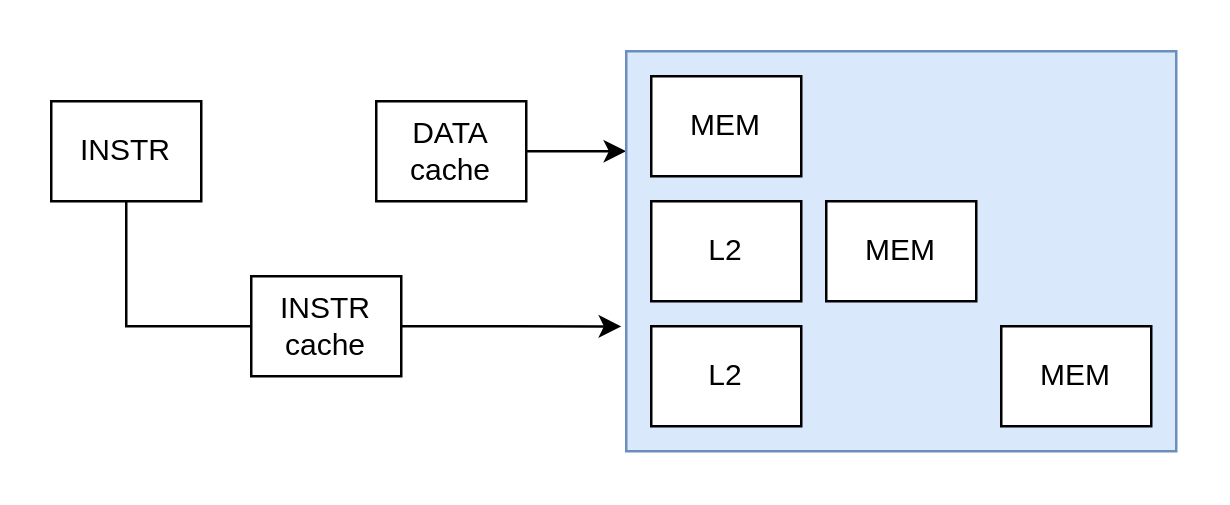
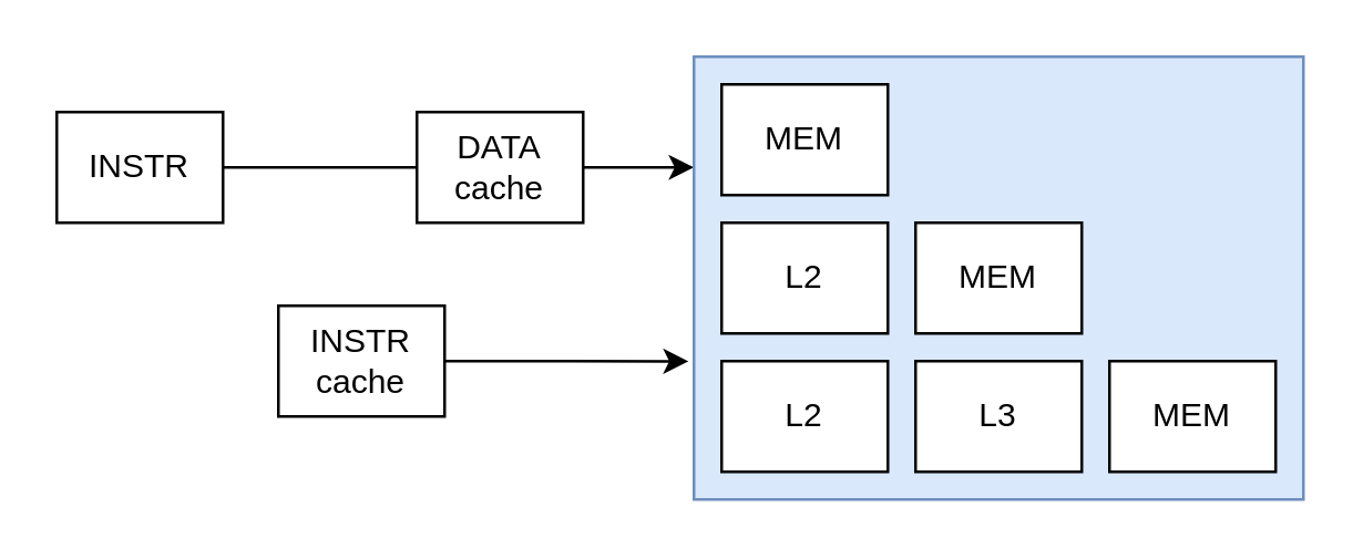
  <mxCell id="0" />
  <mxCell id="1" parent="0" />
- <mxCell id="3" style="edgeStyle=orthogonalEdgeStyle;rounded=0;orthogonalLoop=1;jettySize=auto;html=1;exitX=0.5;exitY=1;exitDx=0;exitDy=0;entryX=0;entryY=0.5;entryDx=0;entryDy=0;endArrow=none;endFill=0;" edge="1" parent="1" source="4" target="8"><mxGeometry relative="1" as="geometry" /></mxCell>
+ <mxCell id="2" style="edgeStyle=orthogonalEdgeStyle;rounded=0;orthogonalLoop=1;jettySize=auto;html=1;exitX=1;exitY=0.5;exitDx=0;exitDy=0;entryX=0;entryY=0.5;entryDx=0;entryDy=0;endArrow=none;endFill=0;" edge="1" parent="1" source="4" target="6"><mxGeometry relative="1" as="geometry" /></mxCell>
  <mxCell id="4" value="INSTR" style="rounded=0;whiteSpace=wrap;html=1;" vertex="1" parent="1"><mxGeometry x="20" y="40" width="60" height="40" as="geometry" /></mxCell>
  <mxCell id="5" style="edgeStyle=orthogonalEdgeStyle;rounded=0;orthogonalLoop=1;jettySize=auto;html=1;exitX=1;exitY=0.5;exitDx=0;exitDy=0;entryX=0;entryY=0.25;entryDx=0;entryDy=0;" edge="1" parent="1" source="6" target="9"><mxGeometry relative="1" as="geometry" /></mxCell>
  <mxCell id="6" value="&lt;div&gt;DATA&lt;/div&gt;&lt;div&gt;cache&lt;br&gt;&lt;/div&gt;" style="rounded=0;whiteSpace=wrap;html=1;" vertex="1" parent="1"><mxGeometry x="150" y="40" width="60" height="40" as="geometry" /></mxCell>
  <mxCell id="7" style="edgeStyle=orthogonalEdgeStyle;rounded=0;orthogonalLoop=1;jettySize=auto;html=1;exitX=1;exitY=0.5;exitDx=0;exitDy=0;entryX=-0.009;entryY=0.688;entryDx=0;entryDy=0;entryPerimeter=0;" edge="1" parent="1" source="8" target="9"><mxGeometry relative="1" as="geometry" /></mxCell>
  <mxCell id="8" value="&lt;div&gt;INSTR&lt;br&gt;&lt;/div&gt;&lt;div&gt;cache&lt;br&gt;&lt;/div&gt;" style="rounded=0;whiteSpace=wrap;html=1;" vertex="1" parent="1"><mxGeometry x="100" y="110" width="60" height="40" as="geometry" /></mxCell>
  <mxCell id="9" value="" style="rounded=0;whiteSpace=wrap;html=1;fillColor=#dae8fc;strokeColor=#6c8ebf;" vertex="1" parent="1"><mxGeometry x="250" y="20" width="220" height="160" as="geometry" /></mxCell>
  <mxCell id="10" value="MEM" style="rounded=0;whiteSpace=wrap;html=1;" vertex="1" parent="1"><mxGeometry x="260" y="30" width="60" height="40" as="geometry" /></mxCell>
  <mxCell id="11" value="L2" style="rounded=0;whiteSpace=wrap;html=1;" vertex="1" parent="1"><mxGeometry x="260" y="80" width="60" height="40" as="geometry" /></mxCell>
  <mxCell id="12" value="L2" style="rounded=0;whiteSpace=wrap;html=1;" vertex="1" parent="1"><mxGeometry x="260" y="130" width="60" height="40" as="geometry" /></mxCell>
+ <mxCell id="13" value="L3" style="rounded=0;whiteSpace=wrap;html=1;" vertex="1" parent="1"><mxGeometry x="330" y="130" width="60" height="40" as="geometry" /></mxCell>
  <mxCell id="14" value="MEM" style="rounded=0;whiteSpace=wrap;html=1;" vertex="1" parent="1"><mxGeometry x="330" y="80" width="60" height="40" as="geometry" /></mxCell>
  <mxCell id="15" value="MEM" style="rounded=0;whiteSpace=wrap;html=1;" vertex="1" parent="1"><mxGeometry x="400" y="130" width="60" height="40" as="geometry" /></mxCell>
